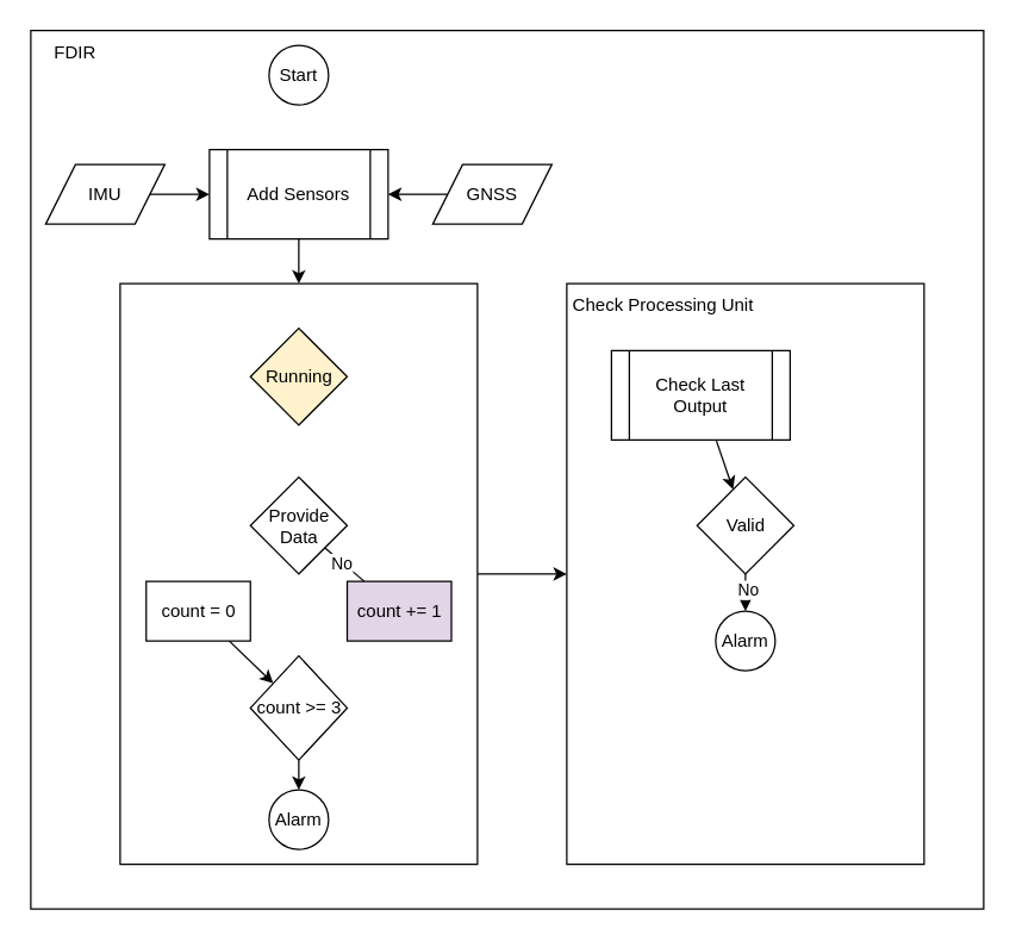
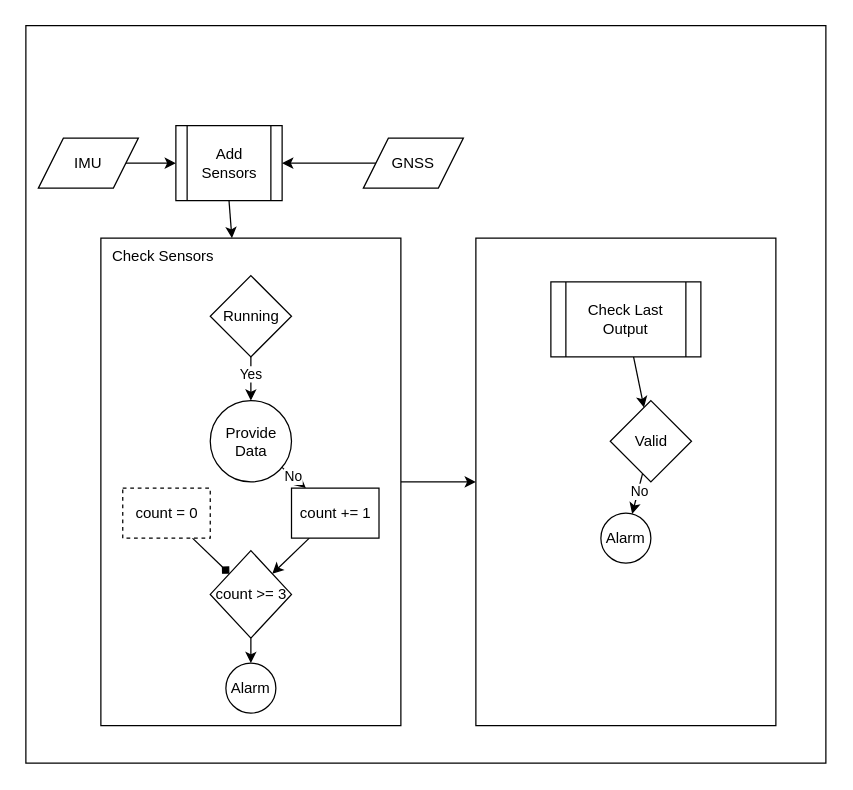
  <mxCell id="0" />
  <mxCell id="1" parent="0" />
  <mxCell id="2" value="" style="rounded=0;whiteSpace=wrap;html=1;" parent="1" vertex="1"><mxGeometry x="20" y="20" width="640" height="590" as="geometry" /></mxCell>
  <mxCell id="3" style="edgeStyle=none;html=1;exitX=1;exitY=0.5;exitDx=0;exitDy=0;entryX=0;entryY=0.5;entryDx=0;entryDy=0;" edge="1" parent="1" source="4" target="27"><mxGeometry relative="1" as="geometry" /></mxCell>
  <mxCell id="4" value="" style="rounded=0;whiteSpace=wrap;html=1;" parent="1" vertex="1"><mxGeometry x="80" y="190" width="240" height="390" as="geometry" /></mxCell>
  <mxCell id="5" style="edgeStyle=none;html=1;exitX=0.5;exitY=1;exitDx=0;exitDy=0;" edge="1" parent="1" source="6" target="4"><mxGeometry relative="1" as="geometry" /></mxCell>
- <mxCell id="6" value="Add Sensors" style="shape=process;whiteSpace=wrap;html=1;backgroundOutline=1;" parent="1" vertex="1"><mxGeometry x="140" y="100" width="120" height="60" as="geometry" /></mxCell>
- <mxCell id="7" value="Start" style="ellipse;whiteSpace=wrap;html=1;aspect=fixed;" parent="1" vertex="1"><mxGeometry x="180" y="30" width="40" height="40" as="geometry" /></mxCell>
+ <mxCell id="6" value="Add Sensors" style="shape=process;whiteSpace=wrap;html=1;backgroundOutline=1;" parent="1" vertex="1"><mxGeometry x="140" y="100" width="85" height="60" as="geometry" /></mxCell>
  <mxCell id="8" value="" style="edgeStyle=none;html=1;" parent="1" target="6" edge="1"><mxGeometry relative="1" as="geometry"><mxPoint x="100" y="130" as="sourcePoint" /></mxGeometry></mxCell>
  <mxCell id="9" value="" style="edgeStyle=none;html=1;" parent="1" target="6" edge="1"><mxGeometry relative="1" as="geometry"><mxPoint x="300" y="130" as="sourcePoint" /></mxGeometry></mxCell>
- <mxCell id="10" value="FDIR" style="text;html=1;align=center;verticalAlign=middle;whiteSpace=wrap;rounded=0;" parent="1" vertex="1"><mxGeometry x="20" y="20" width="60" height="30" as="geometry" /></mxCell>
  <mxCell id="11" value="GNSS" style="shape=parallelogram;perimeter=parallelogramPerimeter;whiteSpace=wrap;html=1;fixedSize=1;" parent="1" vertex="1"><mxGeometry x="290" y="110" width="80" height="40" as="geometry" /></mxCell>
  <mxCell id="12" value="IMU" style="shape=parallelogram;perimeter=parallelogramPerimeter;whiteSpace=wrap;html=1;fixedSize=1;" parent="1" vertex="1"><mxGeometry x="30" y="110" width="80" height="40" as="geometry" /></mxCell>
- <mxCell id="15" value="Running" style="rhombus;whiteSpace=wrap;html=1;fillColor=#fff2cc;" vertex="1" parent="1"><mxGeometry x="167.5" y="220" width="65" height="65" as="geometry" /></mxCell>
- <mxCell id="16" value="" style="edgeStyle=none;html=1;endArrow=none;" edge="1" parent="1" source="18" target="23"><mxGeometry relative="1" as="geometry" /></mxCell>
+ <mxCell id="13" value="" style="edgeStyle=none;html=1;" edge="1" parent="1" source="15" target="18"><mxGeometry relative="1" as="geometry" /></mxCell>
+ <mxCell id="14" value="Yes" style="edgeLabel;html=1;align=center;verticalAlign=middle;resizable=0;points=[];" vertex="1" connectable="0" parent="13"><mxGeometry x="-0.28" y="-1" relative="1" as="geometry"><mxPoint as="offset" /></mxGeometry></mxCell>
+ <mxCell id="15" value="Running" style="rhombus;whiteSpace=wrap;html=1;" vertex="1" parent="1"><mxGeometry x="167.5" y="220" width="65" height="65" as="geometry" /></mxCell>
+ <mxCell id="16" value="" style="edgeStyle=none;html=1;" edge="1" parent="1" source="18" target="23"><mxGeometry relative="1" as="geometry" /></mxCell>
  <mxCell id="17" value="No" style="edgeLabel;html=1;align=center;verticalAlign=middle;resizable=0;points=[];" vertex="1" connectable="0" parent="16"><mxGeometry x="-0.166" relative="1" as="geometry"><mxPoint as="offset" /></mxGeometry></mxCell>
- <mxCell id="18" value="Provide&lt;div&gt;Data&lt;/div&gt;" style="rhombus;whiteSpace=wrap;html=1;" vertex="1" parent="1"><mxGeometry x="167.5" y="320" width="65" height="65" as="geometry" /></mxCell>
- <mxCell id="20" value="" style="edgeStyle=none;html=1;" edge="1" parent="1" source="21" target="25"><mxGeometry relative="1" as="geometry" /></mxCell>
- <mxCell id="21" value="count = 0" style="rounded=0;whiteSpace=wrap;html=1;" vertex="1" parent="1"><mxGeometry x="97.5" y="390" width="70" height="40" as="geometry" /></mxCell>
- <mxCell id="23" value="count += 1" style="rounded=0;whiteSpace=wrap;html=1;fillColor=#e1d5e7;" vertex="1" parent="1"><mxGeometry x="232.5" y="390" width="70" height="40" as="geometry" /></mxCell>
+ <mxCell id="18" value="Provide&lt;div&gt;Data&lt;/div&gt;" style="ellipse;whiteSpace=wrap;html=1;" vertex="1" parent="1"><mxGeometry x="167.5" y="320" width="65" height="65" as="geometry" /></mxCell>
+ <mxCell id="19" value="Check Sensors" style="text;html=1;align=center;verticalAlign=middle;whiteSpace=wrap;rounded=0;" vertex="1" parent="1"><mxGeometry x="80" y="190" width="100" height="30" as="geometry" /></mxCell>
+ <mxCell id="20" value="" style="edgeStyle=none;html=1;endArrow=diamond;" edge="1" parent="1" source="21" target="25"><mxGeometry relative="1" as="geometry" /></mxCell>
+ <mxCell id="21" value="count = 0" style="rounded=0;whiteSpace=wrap;html=1;dashed=1;" vertex="1" parent="1"><mxGeometry x="97.5" y="390" width="70" height="40" as="geometry" /></mxCell>
+ <mxCell id="22" value="" style="edgeStyle=none;html=1;" edge="1" parent="1" source="23" target="25"><mxGeometry relative="1" as="geometry" /></mxCell>
+ <mxCell id="23" value="count += 1" style="rounded=0;whiteSpace=wrap;html=1;" vertex="1" parent="1"><mxGeometry x="232.5" y="390" width="70" height="40" as="geometry" /></mxCell>
  <mxCell id="24" value="" style="edgeStyle=none;html=1;" edge="1" parent="1" source="25" target="26"><mxGeometry relative="1" as="geometry" /></mxCell>
  <mxCell id="25" value="count &amp;gt;= 3" style="rhombus;whiteSpace=wrap;html=1;" vertex="1" parent="1"><mxGeometry x="167.5" y="440" width="65" height="70" as="geometry" /></mxCell>
  <mxCell id="26" value="Alarm" style="ellipse;whiteSpace=wrap;html=1;aspect=fixed;" vertex="1" parent="1"><mxGeometry x="180" y="530" width="40" height="40" as="geometry" /></mxCell>
  <mxCell id="27" value="" style="rounded=0;whiteSpace=wrap;html=1;" vertex="1" parent="1"><mxGeometry x="380" y="190" width="240" height="390" as="geometry" /></mxCell>
- <mxCell id="28" value="Check Processing Unit" style="text;html=1;align=center;verticalAlign=middle;whiteSpace=wrap;rounded=0;" vertex="1" parent="1"><mxGeometry x="380" y="190" width="130" height="30" as="geometry" /></mxCell>
  <mxCell id="29" value="" style="edgeStyle=none;html=1;" edge="1" parent="1" source="30" target="33"><mxGeometry relative="1" as="geometry" /></mxCell>
- <mxCell id="30" value="Check Last Output" style="shape=process;whiteSpace=wrap;html=1;backgroundOutline=1;" vertex="1" parent="1"><mxGeometry x="410" y="235" width="120" height="60" as="geometry" /></mxCell>
+ <mxCell id="30" value="Check Last Output" style="shape=process;whiteSpace=wrap;html=1;backgroundOutline=1;" vertex="1" parent="1"><mxGeometry x="440" y="225" width="120" height="60" as="geometry" /></mxCell>
  <mxCell id="31" value="" style="edgeStyle=none;html=1;" edge="1" parent="1" source="33" target="34"><mxGeometry relative="1" as="geometry" /></mxCell>
  <mxCell id="32" value="No" style="edgeLabel;html=1;align=center;verticalAlign=middle;resizable=0;points=[];" vertex="1" connectable="0" parent="31"><mxGeometry x="-0.189" y="1" relative="1" as="geometry"><mxPoint as="offset" /></mxGeometry></mxCell>
- <mxCell id="33" value="Valid" style="rhombus;whiteSpace=wrap;html=1;" vertex="1" parent="1"><mxGeometry x="467.5" y="320" width="65" height="65" as="geometry" /></mxCell>
+ <mxCell id="33" value="Valid" style="rhombus;whiteSpace=wrap;html=1;" vertex="1" parent="1"><mxGeometry x="487.5" y="320" width="65" height="65" as="geometry" /></mxCell>
  <mxCell id="34" value="Alarm" style="ellipse;whiteSpace=wrap;html=1;aspect=fixed;" vertex="1" parent="1"><mxGeometry x="480" y="410" width="40" height="40" as="geometry" /></mxCell>
